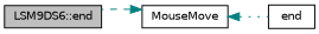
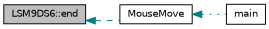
  digraph {
    rankdir=LR
    node [color=black fillcolor=white fontname=Helvetica fontsize=10 shape=record style=filled]
    edge [color=teal dir=back fontname=Helvetica fontsize=10 labelfontname=Helvetica labelfontsize=10]
    n1 [fillcolor=grey75 fontcolor=black height=0.2 label="LSM9DS6::end" width=0.4]
    n2 [height=0.2 label=MouseMove width=0.4]
-   n3 [height=0.2 label=end width=0.4]
-   n2 -> n1 [style=dashed]
+   n3 [height=0.2 label=main width=0.4]
+   n1 -> n2 [style=dashed]
    n2 -> n3 [style=dotted]
  }
